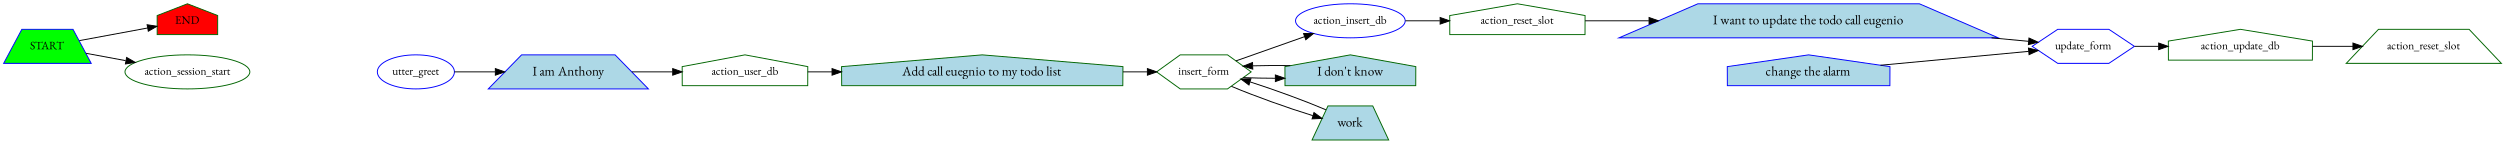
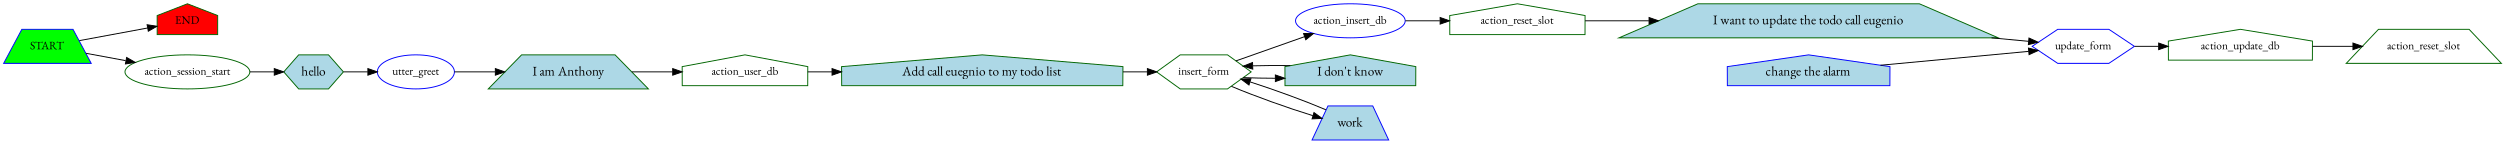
  digraph {
    fontname="EB Garamond"
    rankdir=LR
    node [color=darkgreen fontname="EB Garamond" fontsize=12 shape=house]
    edge [fontname="EB Garamond"]
    n1 [color=blue fillcolor=green label=START shape=trapezium style=filled]
    n2 [fillcolor=red label=END style=filled]
    n3 [label=action_session_start shape=ellipse]
+   n4 [fillcolor=lightblue label=hello shape=hexagon style=filled fontsize=""]
    n5 [color=blue label=utter_greet shape=ellipse]
-   n6 [color=blue fillcolor=lightblue label="I am Anthony" shape=trapezium style=filled fontsize=""]
+   n6 [fillcolor=lightblue label="I am Anthony" shape=trapezium style=filled fontsize=""]
    n7 [label=action_user_db]
    n8 [fillcolor=lightblue label="Add call euegnio to my todo list" style=filled fontsize=""]
    n9 [label=insert_form shape=hexagon]
    n10 [color=blue label=action_insert_db shape=ellipse]
    n11 [fillcolor=lightblue label="I don't know" style=filled fontsize=""]
-   n12 [fillcolor=lightblue label=work shape=trapezium style=filled fontsize=""]
+   n12 [color=blue fillcolor=lightblue label=work shape=trapezium style=filled fontsize=""]
    n13 [label=action_reset_slot]
-   n14 [color=blue fillcolor=lightblue label="I want to update the todo call eugenio" shape=trapezium style=filled fontsize=""]
+   n14 [fillcolor=lightblue label="I want to update the todo call eugenio" shape=trapezium style=filled fontsize=""]
    n15 [color=blue label=update_form shape=hexagon]
    n16 [label=action_update_db]
    n17 [label=action_reset_slot shape=trapezium]
    n18 [color=blue fillcolor=lightblue label="change the alarm" style=filled fontsize=""]
    n1 -> n2
    n1 -> n3
+   n3 -> n4
+   n4 -> n5
    n5 -> n6
    n6 -> n7
    n7 -> n8
    n8 -> n9
    n9 -> n10
    n9 -> n11
    n9 -> n12
    n10 -> n13
    n11 -> n9
    n12 -> n9
    n13 -> n14
    n14 -> n15
    n15 -> n16
    n16 -> n17
    n18 -> n15
  }
